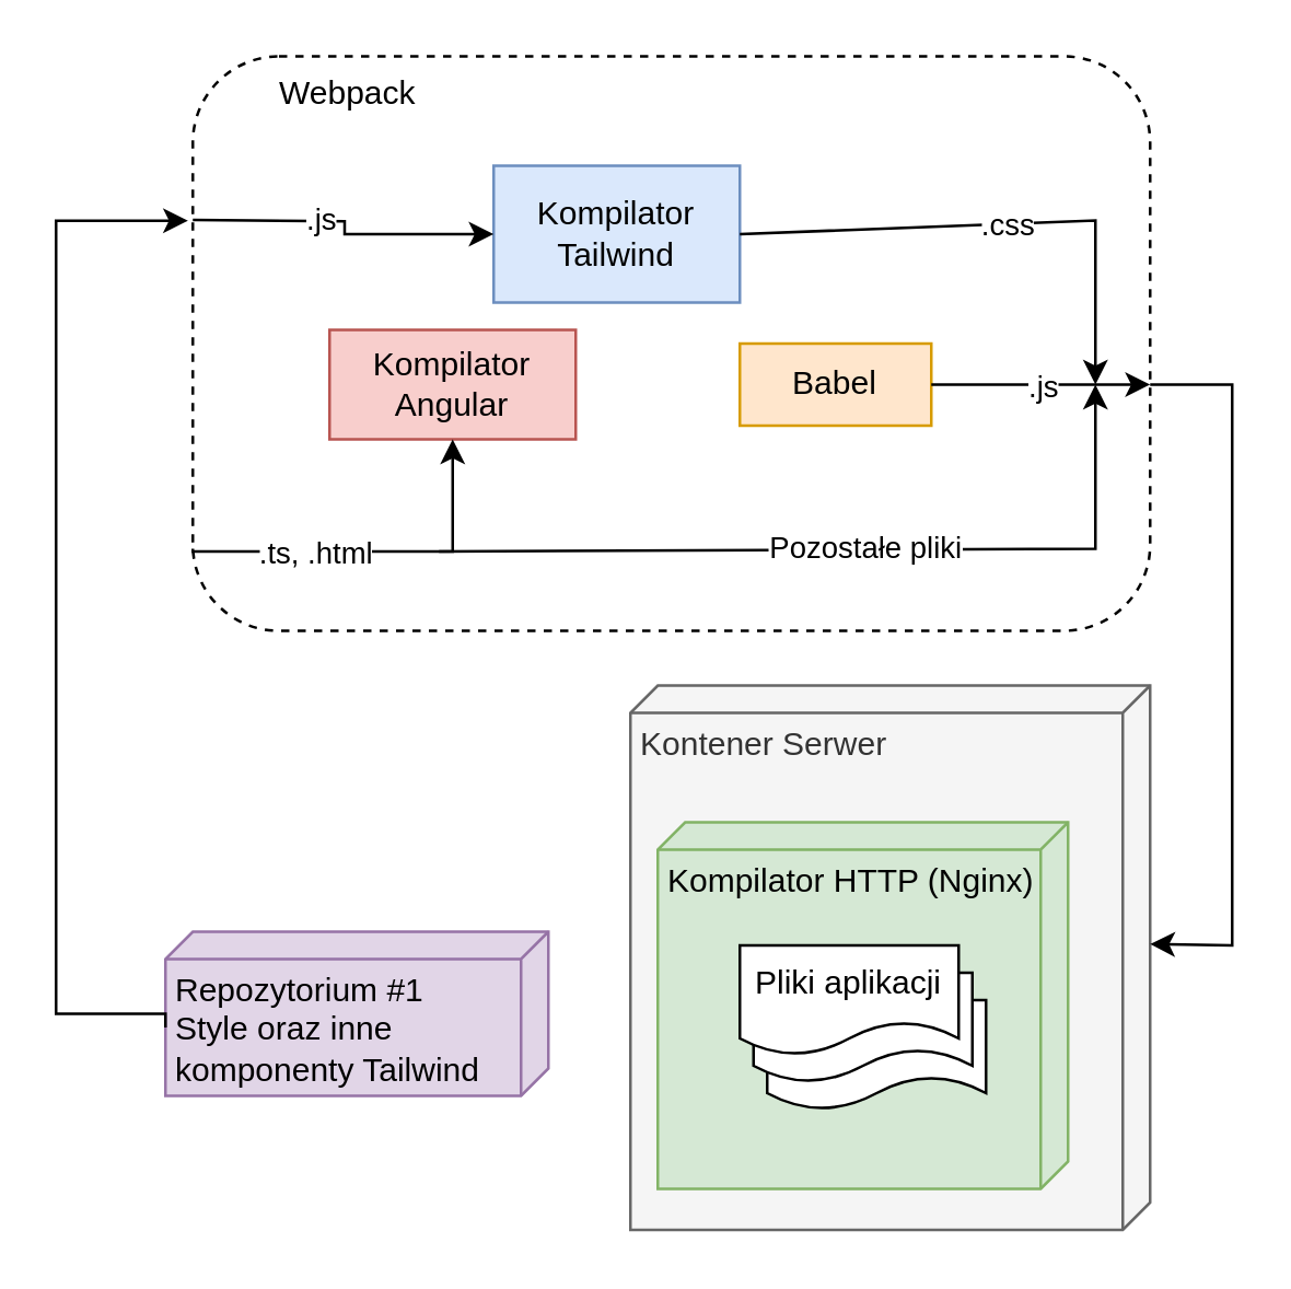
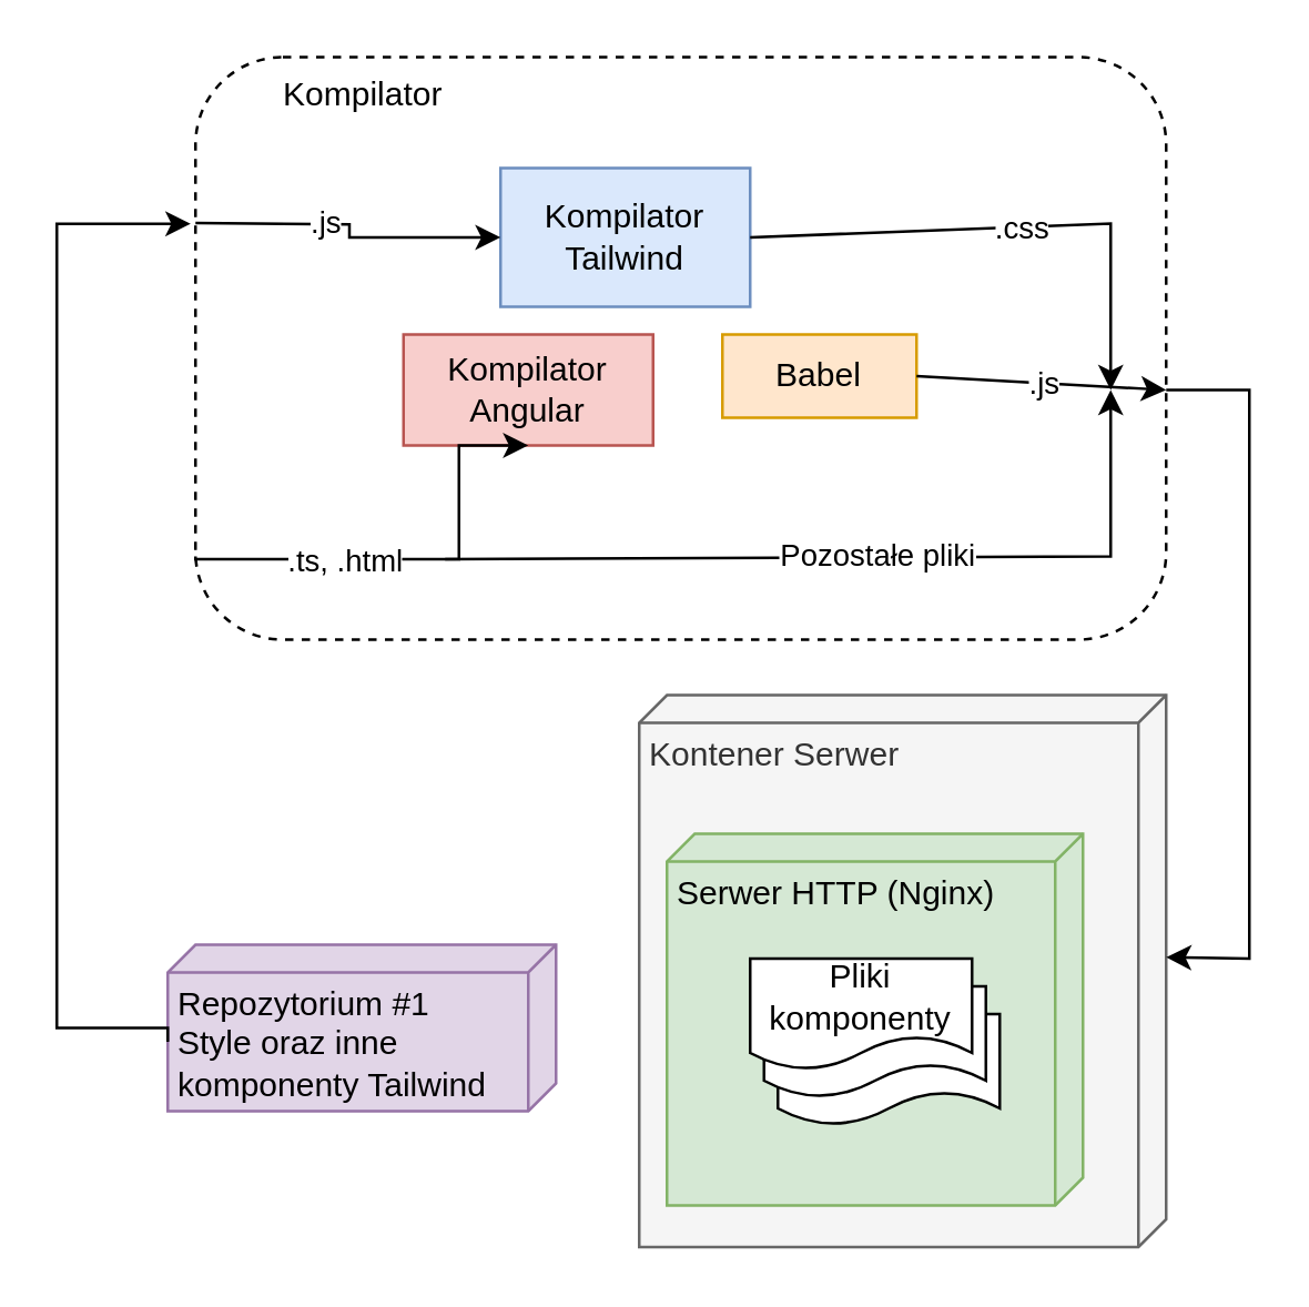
  <mxCell id="0" />
  <mxCell id="1" parent="0" />
  <mxCell id="2" value="Repozytorium #1&lt;br&gt;Style oraz inne komponenty Tailwind" style="verticalAlign=top;align=left;spacingTop=8;spacingLeft=2;spacingRight=12;shape=cube;size=10;direction=south;fontStyle=0;html=1;whiteSpace=wrap;fillColor=#e1d5e7;strokeColor=#9673a6;" vertex="1" parent="1"><mxGeometry x="60" y="340" width="140" height="60" as="geometry" /></mxCell>
- <mxCell id="3" value="&amp;nbsp; &amp;nbsp; &amp;nbsp; &amp;nbsp; &amp;nbsp;Webpack" style="html=1;whiteSpace=wrap;align=left;verticalAlign=top;dashed=1;rounded=1;" vertex="1" parent="1"><mxGeometry x="70" y="20" width="350" height="210" as="geometry" /></mxCell>
- <mxCell id="4" value="Babel" style="rounded=0;whiteSpace=wrap;html=1;fillColor=#ffe6cc;strokeColor=#d79b00;" vertex="1" parent="1"><mxGeometry x="270" y="125" width="70" height="30" as="geometry" /></mxCell>
- <mxCell id="5" value="Kompilator Angular" style="rounded=0;whiteSpace=wrap;html=1;fillColor=#f8cecc;strokeColor=#b85450;" vertex="1" parent="1"><mxGeometry x="120" y="120" width="90" height="40" as="geometry" /></mxCell>
+ <mxCell id="3" value="&amp;nbsp; &amp;nbsp; &amp;nbsp; &amp;nbsp; &amp;nbsp;Kompilator" style="html=1;whiteSpace=wrap;align=left;verticalAlign=top;dashed=1;rounded=1;" vertex="1" parent="1"><mxGeometry x="70" y="20" width="350" height="210" as="geometry" /></mxCell>
+ <mxCell id="4" value="Babel" style="rounded=0;whiteSpace=wrap;html=1;fillColor=#ffe6cc;strokeColor=#d79b00;" vertex="1" parent="1"><mxGeometry x="260" y="120" width="70" height="30" as="geometry" /></mxCell>
+ <mxCell id="5" value="Kompilator Angular" style="rounded=0;whiteSpace=wrap;html=1;fillColor=#f8cecc;strokeColor=#b85450;" vertex="1" parent="1"><mxGeometry x="145" y="120" width="90" height="40" as="geometry" /></mxCell>
  <mxCell id="6" value="Kompilator Tailwind" style="rounded=0;whiteSpace=wrap;html=1;fillColor=#dae8fc;strokeColor=#6c8ebf;" vertex="1" parent="1"><mxGeometry x="180" y="60" width="90" height="50" as="geometry" /></mxCell>
  <mxCell id="7" value="" style="endArrow=classic;html=1;rounded=0;exitX=1;exitY=0.5;exitDx=0;exitDy=0;" edge="1" parent="1" source="6"><mxGeometry width="50" height="50" relative="1" as="geometry"><mxPoint x="280" y="80" as="sourcePoint" /><mxPoint x="400" y="140" as="targetPoint" /><Array as="points"><mxPoint x="400" y="80" /></Array></mxGeometry></mxCell>
  <mxCell id="8" value=".css" style="edgeLabel;html=1;align=center;verticalAlign=middle;resizable=0;points=[];" vertex="1" connectable="0" parent="7"><mxGeometry x="0.035" y="-1" relative="1" as="geometry"><mxPoint y="-1" as="offset" /></mxGeometry></mxCell>
  <mxCell id="9" value="" style="endArrow=classic;html=1;rounded=0;exitX=1;exitY=0.5;exitDx=0;exitDy=0;" edge="1" parent="1" source="4"><mxGeometry width="50" height="50" relative="1" as="geometry"><mxPoint x="320" y="140" as="sourcePoint" /><mxPoint x="420" y="140" as="targetPoint" /></mxGeometry></mxCell>
  <mxCell id="10" value=".js" style="edgeLabel;html=1;align=center;verticalAlign=middle;resizable=0;points=[];" vertex="1" connectable="0" parent="9"><mxGeometry x="0.035" y="-1" relative="1" as="geometry"><mxPoint x="-1" y="-1" as="offset" /></mxGeometry></mxCell>
  <mxCell id="11" style="edgeStyle=orthogonalEdgeStyle;rounded=0;orthogonalLoop=1;jettySize=auto;html=1;exitX=1;exitY=0.5;exitDx=0;exitDy=0;entryX=0;entryY=0.5;entryDx=0;entryDy=0;" edge="1" parent="1" target="6"><mxGeometry relative="1" as="geometry"><mxPoint x="70" y="79.76" as="sourcePoint" /><mxPoint x="130" y="79.76" as="targetPoint" /></mxGeometry></mxCell>
  <mxCell id="12" value=".js" style="edgeLabel;html=1;align=center;verticalAlign=middle;resizable=0;points=[];" vertex="1" connectable="0" parent="11"><mxGeometry x="-0.2" y="1" relative="1" as="geometry"><mxPoint as="offset" /></mxGeometry></mxCell>
  <mxCell id="13" style="edgeStyle=orthogonalEdgeStyle;rounded=0;orthogonalLoop=1;jettySize=auto;html=1;exitX=1;exitY=0.5;exitDx=0;exitDy=0;entryX=0.5;entryY=1;entryDx=0;entryDy=0;" edge="1" parent="1" target="5"><mxGeometry relative="1" as="geometry"><mxPoint x="70" y="200" as="sourcePoint" /><mxPoint x="120" y="200.38" as="targetPoint" /><Array as="points"><mxPoint x="165" y="201" /></Array></mxGeometry></mxCell>
  <mxCell id="14" value=".ts, .html" style="edgeLabel;html=1;align=center;verticalAlign=middle;resizable=0;points=[];" vertex="1" connectable="0" parent="13"><mxGeometry x="-0.339" relative="1" as="geometry"><mxPoint as="offset" /></mxGeometry></mxCell>
  <mxCell id="15" style="edgeStyle=orthogonalEdgeStyle;rounded=0;orthogonalLoop=1;jettySize=auto;html=1;exitX=0;exitY=0;exitDx=35;exitDy=140;exitPerimeter=0;entryX=-0.005;entryY=0.286;entryDx=0;entryDy=0;entryPerimeter=0;" edge="1" parent="1" source="2" target="3"><mxGeometry relative="1" as="geometry"><Array as="points"><mxPoint x="60" y="370" /><mxPoint x="20" y="370" /><mxPoint x="20" y="80" /></Array></mxGeometry></mxCell>
  <mxCell id="16" value="" style="endArrow=classic;html=1;rounded=0;" edge="1" parent="1"><mxGeometry width="50" height="50" relative="1" as="geometry"><mxPoint x="160" y="201" as="sourcePoint" /><mxPoint x="400" y="140" as="targetPoint" /><Array as="points"><mxPoint x="400" y="200" /></Array></mxGeometry></mxCell>
  <mxCell id="17" value="Pozostałe pliki" style="edgeLabel;html=1;align=center;verticalAlign=middle;resizable=0;points=[];" vertex="1" connectable="0" parent="16"><mxGeometry x="0.035" y="-1" relative="1" as="geometry"><mxPoint y="-2" as="offset" /></mxGeometry></mxCell>
  <mxCell id="18" value="Kontener Serwer" style="verticalAlign=top;align=left;spacingTop=8;spacingLeft=2;spacingRight=12;shape=cube;size=10;direction=south;fontStyle=0;html=1;whiteSpace=wrap;strokeColor=#666666;fillColor=#f5f5f5;fontColor=#333333;" vertex="1" parent="1"><mxGeometry x="230" y="250" width="190" height="199" as="geometry" /></mxCell>
- <mxCell id="19" value="Kompilator HTTP (Nginx)" style="verticalAlign=top;align=left;spacingTop=8;spacingLeft=2;spacingRight=12;shape=cube;size=10;direction=south;fontStyle=0;html=1;whiteSpace=wrap;strokeColor=#82b366;fillColor=#d5e8d4;" vertex="1" parent="1"><mxGeometry x="240" y="300" width="150" height="134" as="geometry" /></mxCell>
+ <mxCell id="19" value="Serwer HTTP (Nginx)" style="verticalAlign=top;align=left;spacingTop=8;spacingLeft=2;spacingRight=12;shape=cube;size=10;direction=south;fontStyle=0;html=1;whiteSpace=wrap;strokeColor=#82b366;fillColor=#d5e8d4;" vertex="1" parent="1"><mxGeometry x="240" y="300" width="150" height="134" as="geometry" /></mxCell>
  <mxCell id="20" value="" style="shape=document;whiteSpace=wrap;html=1;boundedLbl=1;" vertex="1" parent="1"><mxGeometry x="280" y="365" width="80" height="40" as="geometry" /></mxCell>
  <mxCell id="21" value="" style="shape=document;whiteSpace=wrap;html=1;boundedLbl=1;" vertex="1" parent="1"><mxGeometry x="275" y="355" width="80" height="40" as="geometry" /></mxCell>
- <mxCell id="22" value="Pliki aplikacji" style="shape=document;whiteSpace=wrap;html=1;boundedLbl=1;" vertex="1" parent="1"><mxGeometry x="270" y="345" width="80" height="40" as="geometry" /></mxCell>
+ <mxCell id="22" value="Pliki komponenty" style="shape=document;whiteSpace=wrap;html=1;boundedLbl=1;" vertex="1" parent="1"><mxGeometry x="270" y="345" width="80" height="40" as="geometry" /></mxCell>
  <mxCell id="23" value="" style="endArrow=classic;html=1;rounded=0;entryX=0;entryY=0;entryDx=94.5;entryDy=0;entryPerimeter=0;" edge="1" parent="1" target="18"><mxGeometry width="50" height="50" relative="1" as="geometry"><mxPoint x="420" y="140" as="sourcePoint" /><mxPoint x="470" y="90" as="targetPoint" /><Array as="points"><mxPoint x="450" y="140" /><mxPoint x="450" y="240" /><mxPoint x="450" y="345" /></Array></mxGeometry></mxCell>
